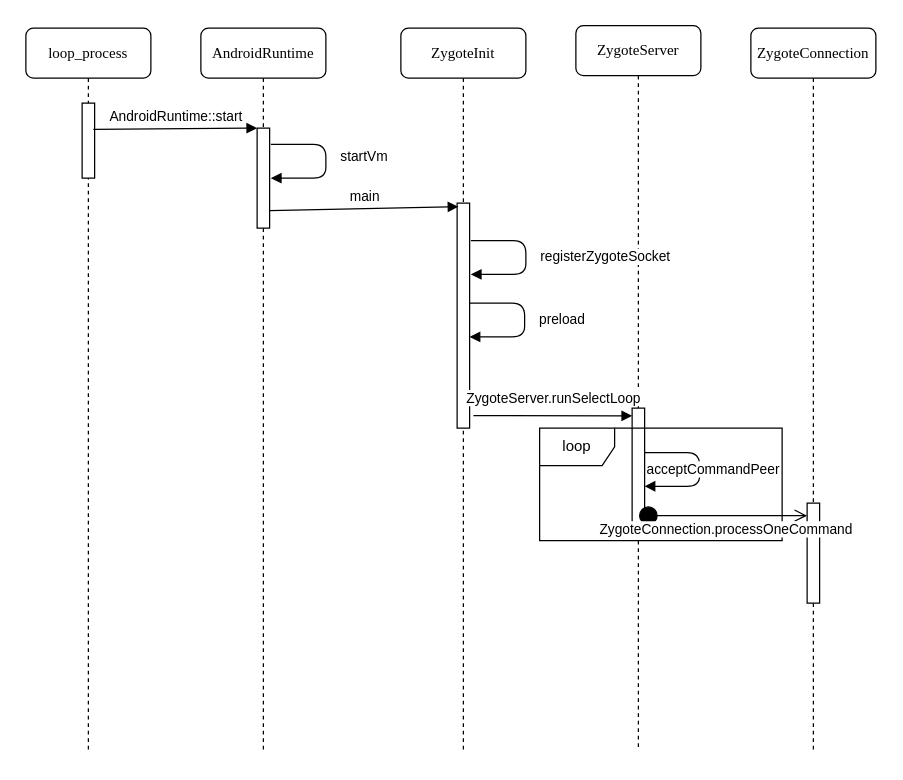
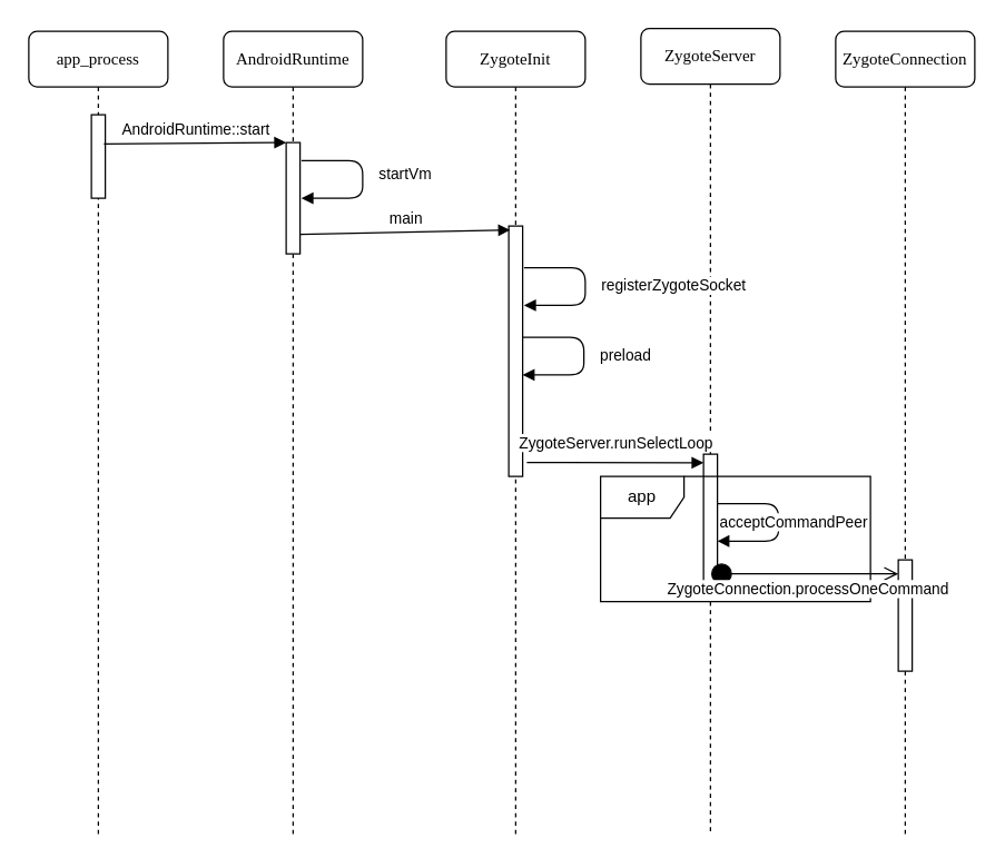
  <mxCell id="0" />
  <mxCell id="1" parent="0" />
  <mxCell id="2" value="AndroidRuntime" style="shape=umlLifeline;perimeter=lifelinePerimeter;whiteSpace=wrap;html=1;container=1;collapsible=0;recursiveResize=0;outlineConnect=0;rounded=1;shadow=0;comic=0;labelBackgroundColor=none;strokeColor=#000000;strokeWidth=1;fillColor=#FFFFFF;fontFamily=Verdana;fontSize=12;fontColor=#000000;align=center;" parent="1" vertex="1"><mxGeometry x="160" y="22" width="100" height="580" as="geometry" /></mxCell>
  <mxCell id="3" value="" style="html=1;points=[];perimeter=orthogonalPerimeter;" vertex="1" parent="2"><mxGeometry x="45" y="80" width="10" height="80" as="geometry" /></mxCell>
  <mxCell id="4" value="ZygoteInit" style="shape=umlLifeline;perimeter=lifelinePerimeter;whiteSpace=wrap;html=1;container=1;collapsible=0;recursiveResize=0;outlineConnect=0;rounded=1;shadow=0;comic=0;labelBackgroundColor=none;strokeColor=#000000;strokeWidth=1;fillColor=#FFFFFF;fontFamily=Verdana;fontSize=12;fontColor=#000000;align=center;" parent="1" vertex="1"><mxGeometry x="320" y="22" width="100" height="580" as="geometry" /></mxCell>
  <mxCell id="5" value="" style="html=1;points=[];perimeter=orthogonalPerimeter;" vertex="1" parent="4"><mxGeometry x="45" y="140" width="10" height="180" as="geometry" /></mxCell>
  <mxCell id="6" value="ZygoteServer" style="shape=umlLifeline;perimeter=lifelinePerimeter;whiteSpace=wrap;html=1;container=1;collapsible=0;recursiveResize=0;outlineConnect=0;rounded=1;shadow=0;comic=0;labelBackgroundColor=none;strokeColor=#000000;strokeWidth=1;fillColor=#FFFFFF;fontFamily=Verdana;fontSize=12;fontColor=#000000;align=center;" parent="1" vertex="1"><mxGeometry x="460" y="20" width="100" height="580" as="geometry" /></mxCell>
  <mxCell id="7" value="" style="html=1;points=[];perimeter=orthogonalPerimeter;" vertex="1" parent="6"><mxGeometry x="45" y="306" width="10" height="98" as="geometry" /></mxCell>
  <mxCell id="8" value="ZygoteConnection" style="shape=umlLifeline;perimeter=lifelinePerimeter;whiteSpace=wrap;html=1;container=1;collapsible=0;recursiveResize=0;outlineConnect=0;rounded=1;shadow=0;comic=0;labelBackgroundColor=none;strokeColor=#000000;strokeWidth=1;fillColor=#FFFFFF;fontFamily=Verdana;fontSize=12;fontColor=#000000;align=center;" parent="1" vertex="1"><mxGeometry x="600" y="22" width="100" height="580" as="geometry" /></mxCell>
- <mxCell id="9" value="loop_process" style="shape=umlLifeline;perimeter=lifelinePerimeter;whiteSpace=wrap;html=1;container=1;collapsible=0;recursiveResize=0;outlineConnect=0;rounded=1;shadow=0;comic=0;labelBackgroundColor=none;strokeColor=#000000;strokeWidth=1;fillColor=#FFFFFF;fontFamily=Verdana;fontSize=12;fontColor=#000000;align=center;" parent="1" vertex="1"><mxGeometry x="20" y="22" width="100" height="580" as="geometry" /></mxCell>
+ <mxCell id="9" value="app_process" style="shape=umlLifeline;perimeter=lifelinePerimeter;whiteSpace=wrap;html=1;container=1;collapsible=0;recursiveResize=0;outlineConnect=0;rounded=1;shadow=0;comic=0;labelBackgroundColor=none;strokeColor=#000000;strokeWidth=1;fillColor=#FFFFFF;fontFamily=Verdana;fontSize=12;fontColor=#000000;align=center;" parent="1" vertex="1"><mxGeometry x="20" y="22" width="100" height="580" as="geometry" /></mxCell>
  <mxCell id="10" value="" style="html=1;points=[];perimeter=orthogonalPerimeter;rounded=0;shadow=0;comic=0;labelBackgroundColor=none;strokeColor=#000000;strokeWidth=1;fillColor=#FFFFFF;fontFamily=Verdana;fontSize=12;fontColor=#000000;align=center;" parent="9" vertex="1"><mxGeometry x="45" y="60" width="10" height="60" as="geometry" /></mxCell>
  <mxCell id="11" value="AndroidRuntime::start" style="html=1;verticalAlign=bottom;endArrow=block;entryX=0;entryY=0;exitX=0.9;exitY=0.35;exitDx=0;exitDy=0;exitPerimeter=0;" edge="1" parent="1"><mxGeometry relative="1" as="geometry"><mxPoint x="74" y="103" as="sourcePoint" /><mxPoint x="205" y="102" as="targetPoint" /></mxGeometry></mxCell>
  <mxCell id="12" value="startVm" style="endArrow=block;endFill=1;html=1;edgeStyle=orthogonalEdgeStyle;align=left;verticalAlign=top;exitX=1.1;exitY=0.163;exitDx=0;exitDy=0;exitPerimeter=0;" edge="1" parent="1"><mxGeometry x="-0.235" y="10" relative="1" as="geometry"><mxPoint x="216" y="115" as="sourcePoint" /><mxPoint x="216" y="142" as="targetPoint" /><Array as="points"><mxPoint x="260" y="115" /><mxPoint x="260" y="142" /></Array><mxPoint y="-3" as="offset" /></mxGeometry></mxCell>
  <mxCell id="13" value="main" style="html=1;verticalAlign=bottom;endArrow=block;exitX=1;exitY=0.825;exitDx=0;exitDy=0;exitPerimeter=0;entryX=0.1;entryY=0.016;entryDx=0;entryDy=0;entryPerimeter=0;" edge="1" parent="1" source="3" target="5"><mxGeometry width="80" relative="1" as="geometry"><mxPoint x="20" y="622" as="sourcePoint" /><mxPoint x="100" y="622" as="targetPoint" /></mxGeometry></mxCell>
  <mxCell id="14" value="registerZygoteSocket&lt;br&gt;" style="endArrow=block;endFill=1;html=1;edgeStyle=orthogonalEdgeStyle;align=left;verticalAlign=top;exitX=1.1;exitY=0.163;exitDx=0;exitDy=0;exitPerimeter=0;" edge="1" parent="1"><mxGeometry x="-0.235" y="10" relative="1" as="geometry"><mxPoint x="376" y="192" as="sourcePoint" /><mxPoint x="376" y="219" as="targetPoint" /><Array as="points"><mxPoint x="420" y="192" /><mxPoint x="420" y="219" /></Array><mxPoint as="offset" /></mxGeometry></mxCell>
  <mxCell id="15" value="preload&lt;br&gt;" style="endArrow=block;endFill=1;html=1;edgeStyle=orthogonalEdgeStyle;align=left;verticalAlign=top;exitX=1.1;exitY=0.163;exitDx=0;exitDy=0;exitPerimeter=0;" edge="1" parent="1"><mxGeometry x="-0.235" y="10" relative="1" as="geometry"><mxPoint x="375" y="242" as="sourcePoint" /><mxPoint x="375" y="269" as="targetPoint" /><Array as="points"><mxPoint x="419" y="242" /><mxPoint x="419" y="269" /></Array><mxPoint as="offset" /></mxGeometry></mxCell>
  <mxCell id="16" value="ZygoteServer.runSelectLoop" style="html=1;verticalAlign=bottom;endArrow=block;entryX=0;entryY=0.063;entryDx=0;entryDy=0;entryPerimeter=0;" edge="1" parent="1" target="7"><mxGeometry x="0.0" y="5" width="80" relative="1" as="geometry"><mxPoint x="378" y="332" as="sourcePoint" /><mxPoint x="455" y="447.5" as="targetPoint" /><mxPoint as="offset" /></mxGeometry></mxCell>
  <mxCell id="17" value="&lt;div&gt;&lt;span&gt;acceptCommandPeer&lt;/span&gt;&lt;/div&gt;" style="endArrow=block;endFill=1;html=1;edgeStyle=orthogonalEdgeStyle;align=left;verticalAlign=top;exitX=1.1;exitY=0.163;exitDx=0;exitDy=0;exitPerimeter=0;" edge="1" parent="1"><mxGeometry x="-0.235" y="-44" relative="1" as="geometry"><mxPoint x="515" y="361.5" as="sourcePoint" /><mxPoint x="515" y="388.5" as="targetPoint" /><Array as="points"><mxPoint x="559" y="361.5" /><mxPoint x="559" y="388.5" /></Array><mxPoint as="offset" /></mxGeometry></mxCell>
- <mxCell id="18" value="loop" style="shape=umlFrame;whiteSpace=wrap;html=1;" vertex="1" parent="1"><mxGeometry x="431" y="342" width="194" height="90" as="geometry" /></mxCell>
+ <mxCell id="18" value="app" style="shape=umlFrame;whiteSpace=wrap;html=1;" vertex="1" parent="1"><mxGeometry x="431" y="342" width="194" height="90" as="geometry" /></mxCell>
  <mxCell id="19" value="" style="html=1;points=[];perimeter=orthogonalPerimeter;" vertex="1" parent="1"><mxGeometry x="645" y="402" width="10" height="80" as="geometry" /></mxCell>
  <mxCell id="20" value="ZygoteConnection.processOneCommand" style="html=1;verticalAlign=bottom;startArrow=circle;startFill=1;endArrow=open;startSize=6;endSize=8;" edge="1" parent="1" target="19"><mxGeometry x="0.037" y="-20" width="80" relative="1" as="geometry"><mxPoint x="510" y="412" as="sourcePoint" /><mxPoint x="70" y="742" as="targetPoint" /><mxPoint as="offset" /></mxGeometry></mxCell>
